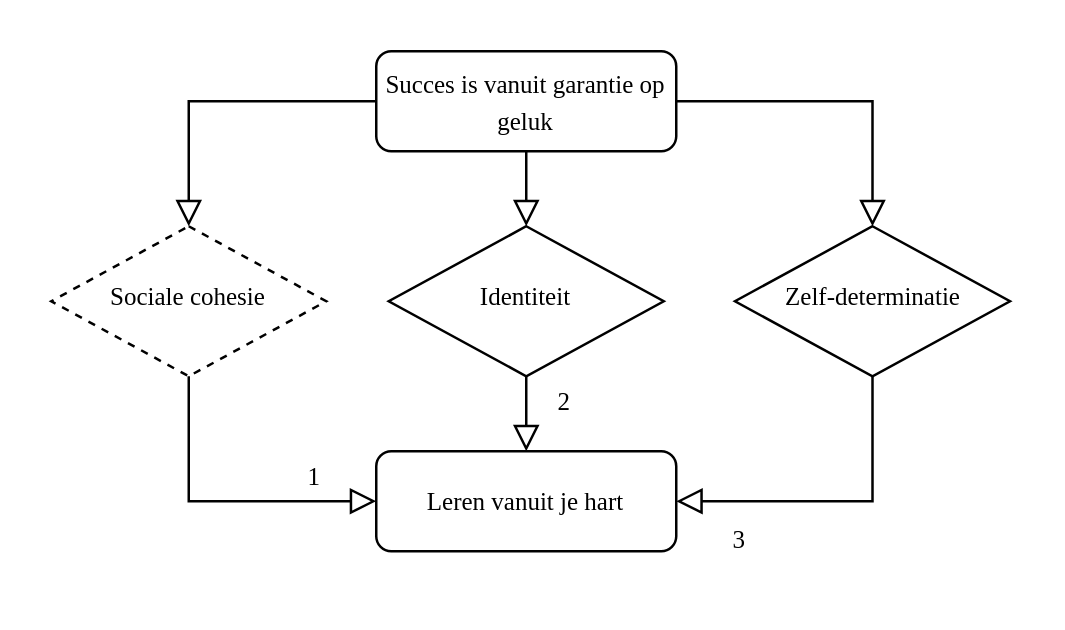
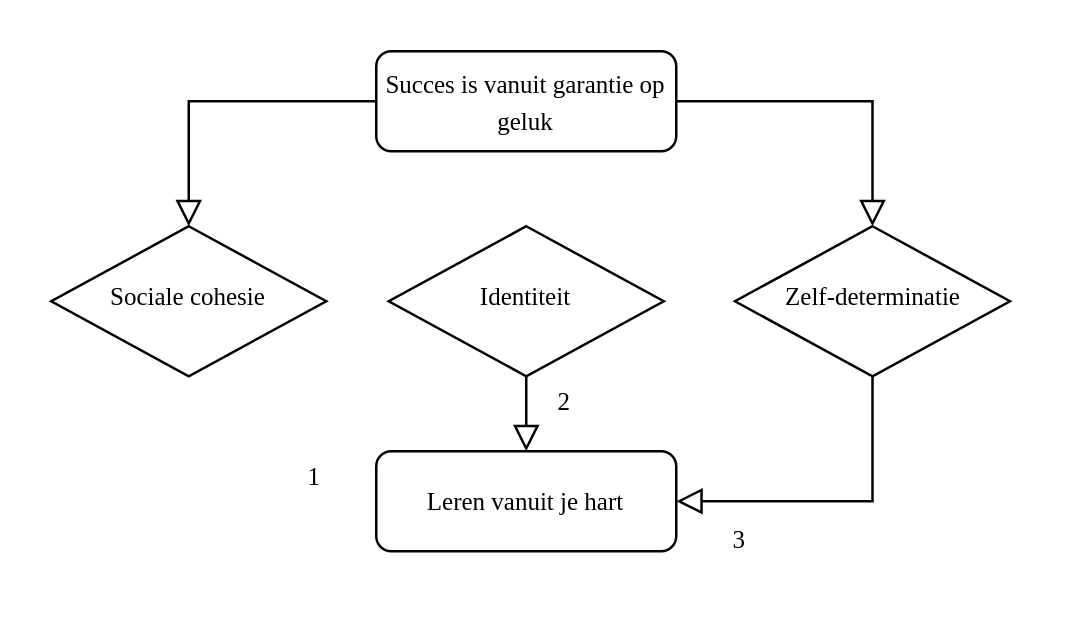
  <mxCell id="0" />
  <mxCell id="1" parent="0" />
  <mxCell id="2" value="" style="rounded=0;html=1;jettySize=auto;orthogonalLoop=1;fontSize=11;endArrow=block;endFill=0;endSize=8;strokeWidth=1;shadow=0;labelBackgroundColor=none;edgeStyle=orthogonalEdgeStyle;" parent="1" source="3" target="4" edge="1"><mxGeometry relative="1" as="geometry" /></mxCell>
  <mxCell id="3" value="&lt;font style=&quot;font-size: 10px;&quot; face=&quot;Tahoma&quot;&gt;Succes is vanuit garantie op geluk&lt;/font&gt;" style="rounded=1;whiteSpace=wrap;html=1;fontSize=12;glass=0;strokeWidth=1;shadow=0;" parent="1" vertex="1"><mxGeometry x="150" y="20" width="120" height="40" as="geometry" /></mxCell>
  <mxCell id="4" value="&lt;font style=&quot;font-size: 10px;&quot; face=&quot;Tahoma&quot;&gt;Zelf-determinatie&lt;/font&gt;" style="rhombus;whiteSpace=wrap;html=1;shadow=0;fontFamily=Helvetica;fontSize=12;align=center;strokeWidth=1;spacing=6;spacingTop=-4;" parent="1" vertex="1"><mxGeometry x="293.5" y="90" width="110" height="60" as="geometry" /></mxCell>
  <mxCell id="5" value="&lt;font style=&quot;font-size: 10px;&quot; face=&quot;Tahoma&quot;&gt;Identiteit&lt;/font&gt;" style="rhombus;whiteSpace=wrap;html=1;shadow=0;fontFamily=Helvetica;fontSize=12;align=center;strokeWidth=1;spacing=6;spacingTop=-4;" vertex="1" parent="1"><mxGeometry x="155" y="90" width="110" height="60" as="geometry" /></mxCell>
- <mxCell id="6" value="&lt;font style=&quot;font-size: 10px;&quot; face=&quot;Tahoma&quot;&gt;Sociale cohesie&lt;/font&gt;" style="rhombus;whiteSpace=wrap;html=1;shadow=0;fontFamily=Helvetica;fontSize=12;align=center;strokeWidth=1;spacing=6;spacingTop=-4;dashed=1;" vertex="1" parent="1"><mxGeometry x="20" y="90" width="110" height="60" as="geometry" /></mxCell>
- <mxCell id="7" value="" style="rounded=0;html=1;jettySize=auto;orthogonalLoop=1;fontSize=11;endArrow=block;endFill=0;endSize=8;strokeWidth=1;shadow=0;labelBackgroundColor=none;edgeStyle=orthogonalEdgeStyle;exitX=0.5;exitY=1;exitDx=0;exitDy=0;" edge="1" parent="1" source="3" target="5"><mxGeometry relative="1" as="geometry"><mxPoint x="280" y="50.029" as="sourcePoint" /><mxPoint x="345" y="100" as="targetPoint" /></mxGeometry></mxCell>
+ <mxCell id="6" value="&lt;font style=&quot;font-size: 10px;&quot; face=&quot;Tahoma&quot;&gt;Sociale cohesie&lt;/font&gt;" style="rhombus;whiteSpace=wrap;html=1;shadow=0;fontFamily=Helvetica;fontSize=12;align=center;strokeWidth=1;spacing=6;spacingTop=-4;" vertex="1" parent="1"><mxGeometry x="20" y="90" width="110" height="60" as="geometry" /></mxCell>
  <mxCell id="8" value="" style="rounded=0;html=1;jettySize=auto;orthogonalLoop=1;fontSize=11;endArrow=block;endFill=0;endSize=8;strokeWidth=1;shadow=0;labelBackgroundColor=none;edgeStyle=orthogonalEdgeStyle;exitX=0;exitY=0.5;exitDx=0;exitDy=0;" edge="1" parent="1" source="3" target="6"><mxGeometry relative="1" as="geometry"><mxPoint x="290" y="60.029" as="sourcePoint" /><mxPoint x="355" y="110" as="targetPoint" /></mxGeometry></mxCell>
  <mxCell id="9" value="&lt;font style=&quot;font-size: 10px;&quot; face=&quot;Tahoma&quot;&gt;Leren vanuit je hart&lt;/font&gt;" style="rounded=1;whiteSpace=wrap;html=1;fontSize=12;glass=0;strokeWidth=1;shadow=0;" vertex="1" parent="1"><mxGeometry x="150" y="180" width="120" height="40" as="geometry" /></mxCell>
  <mxCell id="10" value="" style="rounded=0;html=1;jettySize=auto;orthogonalLoop=1;fontSize=11;endArrow=block;endFill=0;endSize=8;strokeWidth=1;shadow=0;labelBackgroundColor=none;edgeStyle=orthogonalEdgeStyle;exitX=0.5;exitY=1;exitDx=0;exitDy=0;entryX=1;entryY=0.5;entryDx=0;entryDy=0;" edge="1" parent="1" source="4" target="9"><mxGeometry relative="1" as="geometry"><mxPoint x="280" y="50.029" as="sourcePoint" /><mxPoint x="358.486" y="100.008" as="targetPoint" /></mxGeometry></mxCell>
  <mxCell id="11" value="" style="rounded=0;html=1;jettySize=auto;orthogonalLoop=1;fontSize=11;endArrow=block;endFill=0;endSize=8;strokeWidth=1;shadow=0;labelBackgroundColor=none;edgeStyle=orthogonalEdgeStyle;exitX=0.5;exitY=1;exitDx=0;exitDy=0;" edge="1" parent="1" source="5" target="9"><mxGeometry relative="1" as="geometry"><mxPoint x="220" y="70" as="sourcePoint" /><mxPoint x="220.029" y="100.016" as="targetPoint" /></mxGeometry></mxCell>
- <mxCell id="12" value="" style="rounded=0;html=1;jettySize=auto;orthogonalLoop=1;fontSize=11;endArrow=block;endFill=0;endSize=8;strokeWidth=1;shadow=0;labelBackgroundColor=none;edgeStyle=orthogonalEdgeStyle;exitX=0.5;exitY=1;exitDx=0;exitDy=0;entryX=0;entryY=0.5;entryDx=0;entryDy=0;" edge="1" parent="1" source="6" target="9"><mxGeometry relative="1" as="geometry"><mxPoint x="160" y="50" as="sourcePoint" /><mxPoint x="85" y="100" as="targetPoint" /></mxGeometry></mxCell>
  <mxCell id="13" value="3" style="text;html=1;align=center;verticalAlign=middle;resizable=0;points=[];autosize=1;strokeColor=none;fillColor=none;fontSize=10;fontFamily=Tahoma;" vertex="1" parent="1"><mxGeometry x="280" y="200" width="30" height="30" as="geometry" /></mxCell>
  <mxCell id="14" value="2" style="text;html=1;align=center;verticalAlign=middle;resizable=0;points=[];autosize=1;strokeColor=none;fillColor=none;fontSize=10;fontFamily=Tahoma;" vertex="1" parent="1"><mxGeometry x="210" y="145" width="30" height="30" as="geometry" /></mxCell>
  <mxCell id="15" value="1" style="text;html=1;align=center;verticalAlign=middle;resizable=0;points=[];autosize=1;strokeColor=none;fillColor=none;fontSize=10;fontFamily=Tahoma;" vertex="1" parent="1"><mxGeometry x="110" y="175" width="30" height="30" as="geometry" /></mxCell>
